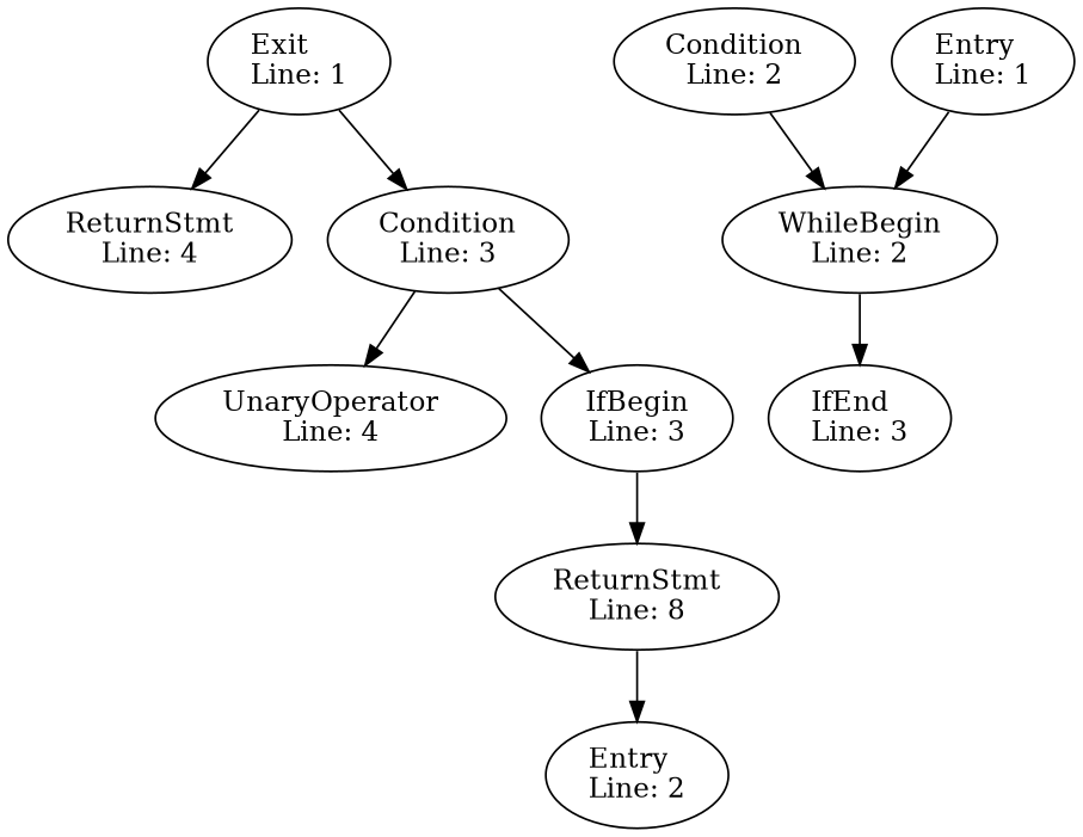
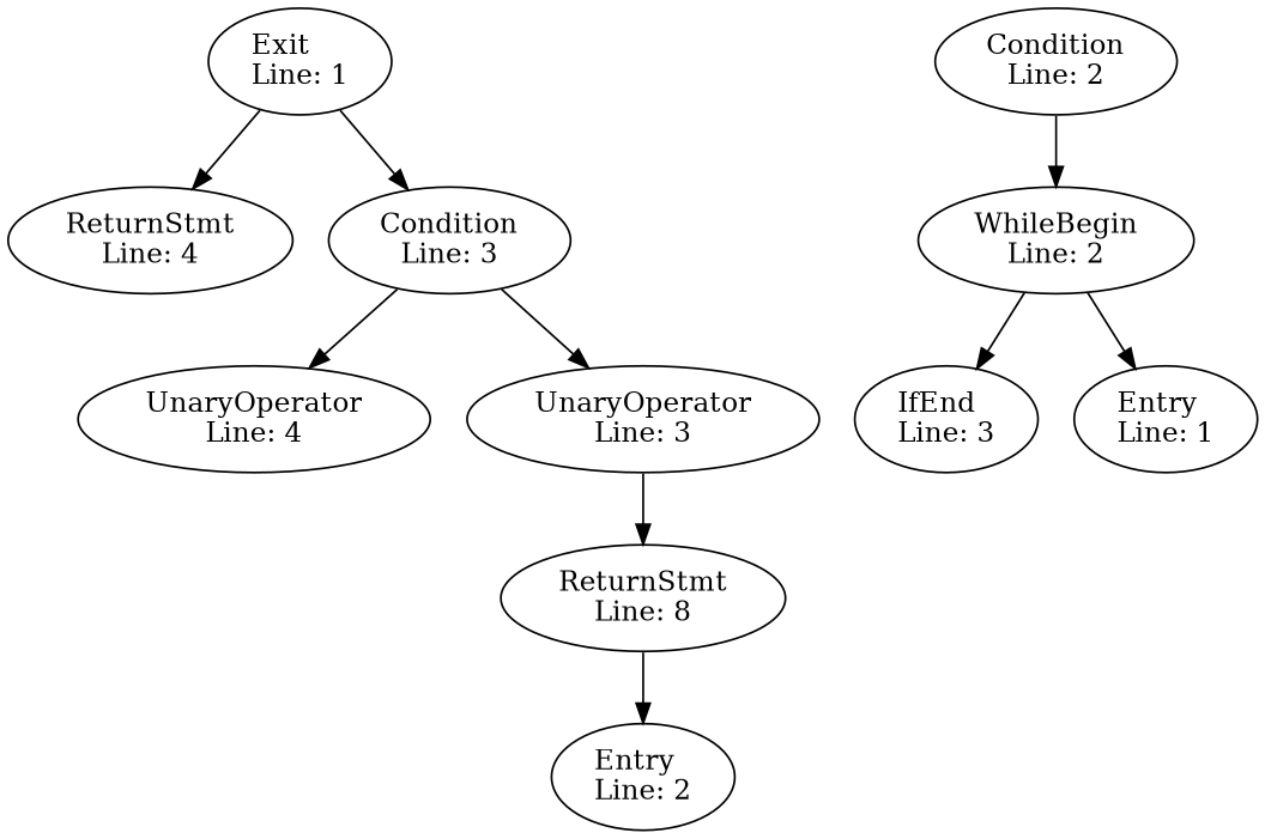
  digraph {
    n1 [label="ReturnStmt\lLine: 4"]
    n2 [label="UnaryOperator\lLine: 4"]
    n3 [label="Exit\lLine: 1"]
    n4 [label="Condition\lLine: 3"]
-   n5 [label="IfBegin\lLine: 3"]
+   n5 [label="UnaryOperator\lLine: 3"]
    n6 [label="Condition\lLine: 2"]
    n7 [label="WhileBegin\lLine: 2"]
    n8 [label="ReturnStmt\lLine: 8"]
    n9 [label="Entry\lLine: 2"]
    n10 [label="IfEnd\lLine: 3"]
    n11 [label="Entry\lLine: 1"]
    n3 -> n1
    n3 -> n4
    n4 -> n2
    n4 -> n5
    n5 -> n8
    n6 -> n7
    n7 -> n10
-   n11 -> n7
+   n7 -> n11
    n8 -> n9
  }
